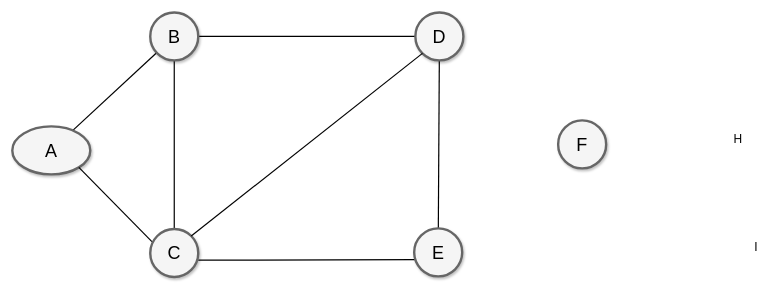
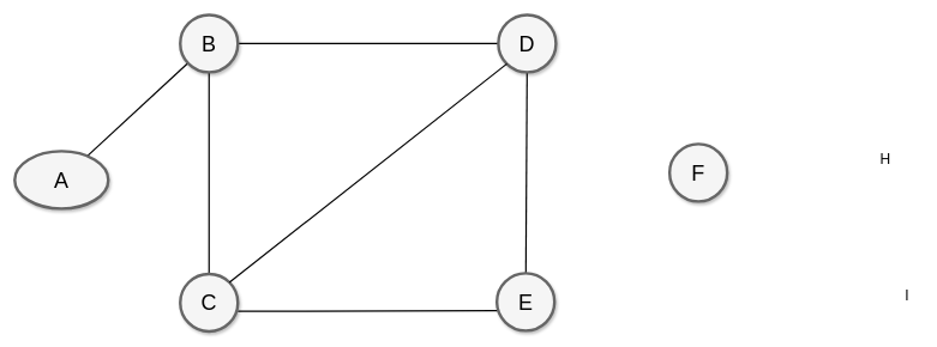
  <mxCell id="0" style=";html=1;" />
  <mxCell id="1" style=";html=1;" parent="0" />
  <mxCell id="2" style="edgeStyle=none;curved=1;html=1;startSize=10;endArrow=none;endFill=0;endSize=10;strokeColor=#000000;strokeWidth=2;fontSize=12;" parent="1" source="4" target="7" edge="1"><mxGeometry relative="1" as="geometry" /></mxCell>
  <mxCell id="3" style="edgeStyle=none;curved=1;html=1;endFill=0;strokeWidth=2;fontSize=12;entryX=0.031;entryY=0.677;entryDx=0;entryDy=0;entryPerimeter=0;endArrow=none;" parent="1" edge="1"><mxGeometry relative="1" as="geometry"><mxPoint x="330" y="433" as="sourcePoint" /><mxPoint x="692.48" y="432.16" as="targetPoint" /><Array as="points" /></mxGeometry></mxCell>
  <mxCell id="4" value="C" style="ellipse;whiteSpace=wrap;html=1;rounded=0;shadow=1;strokeColor=#666666;strokeWidth=4;fontSize=30;align=center;fillColor=#f5f5f5;" parent="1" vertex="1"><mxGeometry x="250" y="381" width="80" height="80" as="geometry" /></mxCell>
  <mxCell id="5" style="edgeStyle=none;curved=1;html=1;startSize=10;endFill=0;endSize=10;strokeWidth=2;fontSize=12;endArrow=none;" parent="1" source="7" target="10" edge="1"><mxGeometry relative="1" as="geometry" /></mxCell>
  <mxCell id="6" style="html=1;startSize=10;endFill=0;endSize=10;strokeWidth=2;fontSize=12;endArrow=none;sourcePerimeterSpacing=0;startArrow=none;startFill=0;elbow=vertical;" parent="1" source="7" target="9" edge="1"><mxGeometry relative="1" as="geometry" /></mxCell>
  <mxCell id="7" value="B" style="ellipse;whiteSpace=wrap;html=1;rounded=0;shadow=1;strokeColor=#666666;strokeWidth=4;fontSize=30;align=center;fillColor=#f5f5f5;" parent="1" vertex="1"><mxGeometry x="250" y="20" width="80" height="80" as="geometry" /></mxCell>
  <mxCell id="8" style="edgeStyle=none;curved=1;html=1;startSize=10;endFill=0;endSize=10;strokeWidth=2;fontSize=12;strokeColor=default;endArrow=none;" parent="1" source="9" target="11" edge="1"><mxGeometry relative="1" as="geometry" /></mxCell>
  <mxCell id="9" value="D" style="ellipse;whiteSpace=wrap;html=1;rounded=0;shadow=1;strokeColor=#666666;strokeWidth=4;fontSize=30;align=center;fillColor=#f5f5f5;" parent="1" vertex="1"><mxGeometry x="692" y="20" width="80" height="80" as="geometry" /></mxCell>
  <mxCell id="10" value="A" style="ellipse;whiteSpace=wrap;html=1;rounded=0;shadow=1;strokeColor=#666666;strokeWidth=4;fontSize=30;align=center;fillColor=#f5f5f5;" parent="1" vertex="1"><mxGeometry x="20" y="210" width="130" height="80" as="geometry" /></mxCell>
  <mxCell id="11" value="E" style="ellipse;whiteSpace=wrap;html=1;rounded=0;shadow=1;strokeColor=#666666;strokeWidth=4;fontSize=30;align=center;fillColor=#f5f5f5;" parent="1" vertex="1"><mxGeometry x="690" y="380" width="80" height="80" as="geometry" /></mxCell>
  <mxCell id="12" value="F" style="ellipse;whiteSpace=wrap;html=1;rounded=0;shadow=1;strokeColor=#666666;strokeWidth=4;fontSize=30;align=center;fillColor=#f5f5f5;" parent="1" vertex="1"><mxGeometry x="930" y="200" width="80" height="80" as="geometry" /></mxCell>
- <mxCell id="13" value="H" style="text;html=1;strokeColor=none;fillColor=none;align=center;verticalAlign=middle;whiteSpace=wrap;rounded=0;shadow=1;labelBackgroundColor=none;fontSize=20;" parent="1" vertex="1"><mxGeometry x="1210" y="220" width="40" height="20" as="geometry" /></mxCell>
+ <mxCell id="13" value="H" style="text;html=1;strokeColor=none;fillColor=none;align=center;verticalAlign=middle;whiteSpace=wrap;rounded=0;shadow=1;labelBackgroundColor=none;fontSize=20;" parent="1" vertex="1"><mxGeometry x="1210" y="210" width="40" height="20" as="geometry" /></mxCell>
  <mxCell id="14" value="I" style="text;html=1;strokeColor=none;fillColor=none;align=center;verticalAlign=middle;whiteSpace=wrap;rounded=0;shadow=1;labelBackgroundColor=none;fontSize=20;" parent="1" vertex="1"><mxGeometry x="1240" y="400" width="40" height="20" as="geometry" /></mxCell>
- <mxCell id="15" value="" style="endArrow=none;html=1;rounded=0;sourcePerimeterSpacing=0;strokeColor=default;strokeWidth=2;elbow=vertical;entryX=0.034;entryY=0.263;entryDx=0;entryDy=0;entryPerimeter=0;exitX=1;exitY=1;exitDx=0;exitDy=0;" edge="1" parent="1" source="10" target="4"><mxGeometry width="50" height="50" relative="1" as="geometry"><mxPoint x="84" y="269" as="sourcePoint" /><mxPoint x="246" y="426" as="targetPoint" /></mxGeometry></mxCell>
  <mxCell id="16" value="" style="endArrow=none;html=1;rounded=0;sourcePerimeterSpacing=0;strokeColor=default;strokeWidth=2;elbow=vertical;exitX=1;exitY=0;exitDx=0;exitDy=0;entryX=0;entryY=1;entryDx=0;entryDy=0;" edge="1" parent="1" source="4" target="9"><mxGeometry width="50" height="50" relative="1" as="geometry"><mxPoint x="480" y="290" as="sourcePoint" /><mxPoint x="530" y="240" as="targetPoint" /></mxGeometry></mxCell>
